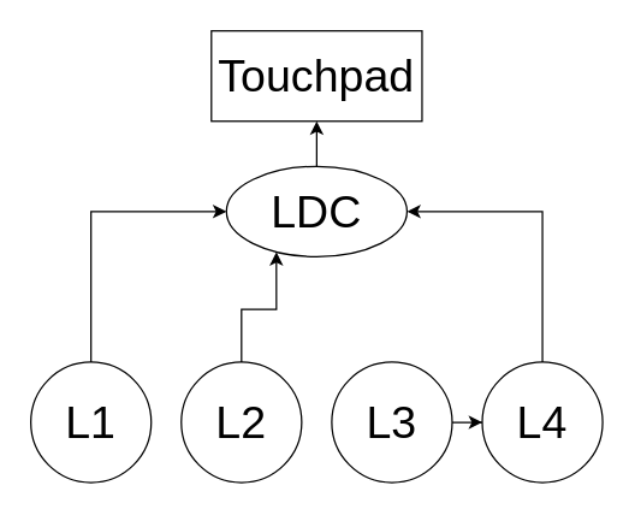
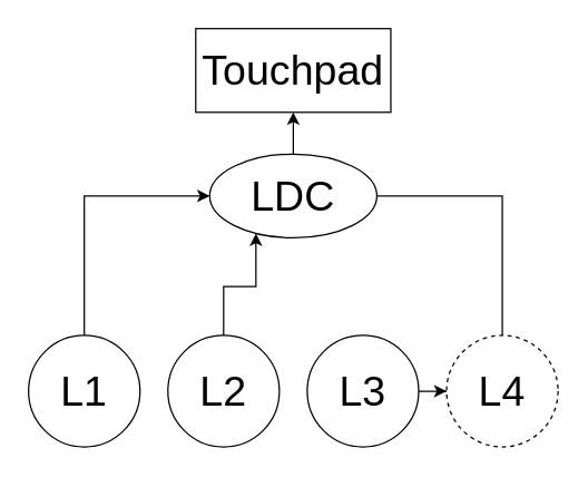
  <mxCell id="0" />
  <mxCell id="1" parent="0" />
  <mxCell id="2" style="edgeStyle=orthogonalEdgeStyle;rounded=0;orthogonalLoop=1;jettySize=auto;html=1;entryX=0;entryY=0.5;entryDx=0;entryDy=0;" edge="1" parent="1" source="3" target="11"><mxGeometry relative="1" as="geometry"><Array as="points"><mxPoint x="60" y="140" /></Array></mxGeometry></mxCell>
  <mxCell id="3" value="&lt;font style=&quot;font-size: 30px&quot;&gt;L1&lt;/font&gt;" style="ellipse;whiteSpace=wrap;html=1;aspect=fixed;" vertex="1" parent="1"><mxGeometry x="20" y="240" width="80" height="80" as="geometry" /></mxCell>
  <mxCell id="4" style="edgeStyle=orthogonalEdgeStyle;rounded=0;orthogonalLoop=1;jettySize=auto;html=1;entryX=0.25;entryY=1;entryDx=0;entryDy=0;" edge="1" parent="1" source="5" target="11"><mxGeometry relative="1" as="geometry"><mxPoint x="190" y="190" as="targetPoint" /></mxGeometry></mxCell>
  <mxCell id="5" value="&lt;font style=&quot;font-size: 30px&quot;&gt;L2&lt;br&gt;&lt;/font&gt;" style="ellipse;whiteSpace=wrap;html=1;aspect=fixed;" vertex="1" parent="1"><mxGeometry x="120" y="240" width="80" height="80" as="geometry" /></mxCell>
  <mxCell id="6" style="edgeStyle=orthogonalEdgeStyle;rounded=0;orthogonalLoop=1;jettySize=auto;html=1;" edge="1" parent="1" source="7" target="9"><mxGeometry relative="1" as="geometry" /></mxCell>
  <mxCell id="7" value="&lt;font style=&quot;font-size: 30px&quot;&gt;L3&lt;/font&gt;" style="ellipse;whiteSpace=wrap;html=1;aspect=fixed;" vertex="1" parent="1"><mxGeometry x="220" y="240" width="80" height="80" as="geometry" /></mxCell>
- <mxCell id="8" style="edgeStyle=orthogonalEdgeStyle;rounded=0;orthogonalLoop=1;jettySize=auto;html=1;entryX=1;entryY=0.5;entryDx=0;entryDy=0;" edge="1" parent="1" source="9" target="11"><mxGeometry relative="1" as="geometry"><Array as="points"><mxPoint x="360" y="140" /></Array></mxGeometry></mxCell>
- <mxCell id="9" value="&lt;font style=&quot;font-size: 30px&quot;&gt;L4&lt;/font&gt;" style="ellipse;whiteSpace=wrap;html=1;aspect=fixed;" vertex="1" parent="1"><mxGeometry x="320" y="240" width="80" height="80" as="geometry" /></mxCell>
+ <mxCell id="8" style="edgeStyle=orthogonalEdgeStyle;rounded=0;orthogonalLoop=1;jettySize=auto;html=1;entryX=1;entryY=0.5;entryDx=0;entryDy=0;endArrow=none;" edge="1" parent="1" source="9" target="11"><mxGeometry relative="1" as="geometry"><Array as="points"><mxPoint x="360" y="140" /></Array></mxGeometry></mxCell>
+ <mxCell id="9" value="&lt;font style=&quot;font-size: 30px&quot;&gt;L4&lt;/font&gt;" style="ellipse;whiteSpace=wrap;html=1;aspect=fixed;dashed=1;" vertex="1" parent="1"><mxGeometry x="320" y="240" width="80" height="80" as="geometry" /></mxCell>
  <mxCell id="10" style="edgeStyle=orthogonalEdgeStyle;rounded=0;orthogonalLoop=1;jettySize=auto;html=1;entryX=0.5;entryY=1;entryDx=0;entryDy=0;fontSize=30;" edge="1" parent="1" source="11" target="12"><mxGeometry relative="1" as="geometry" /></mxCell>
  <mxCell id="11" value="&lt;font style=&quot;font-size: 30px&quot;&gt;LDC&lt;/font&gt;" style="ellipse;whiteSpace=wrap;html=1;" vertex="1" parent="1"><mxGeometry x="150" y="110" width="120" height="60" as="geometry" /></mxCell>
  <mxCell id="12" value="Touchpad" style="rounded=0;whiteSpace=wrap;html=1;fontSize=30;" vertex="1" parent="1"><mxGeometry x="140" y="20" width="140" height="60" as="geometry" /></mxCell>
